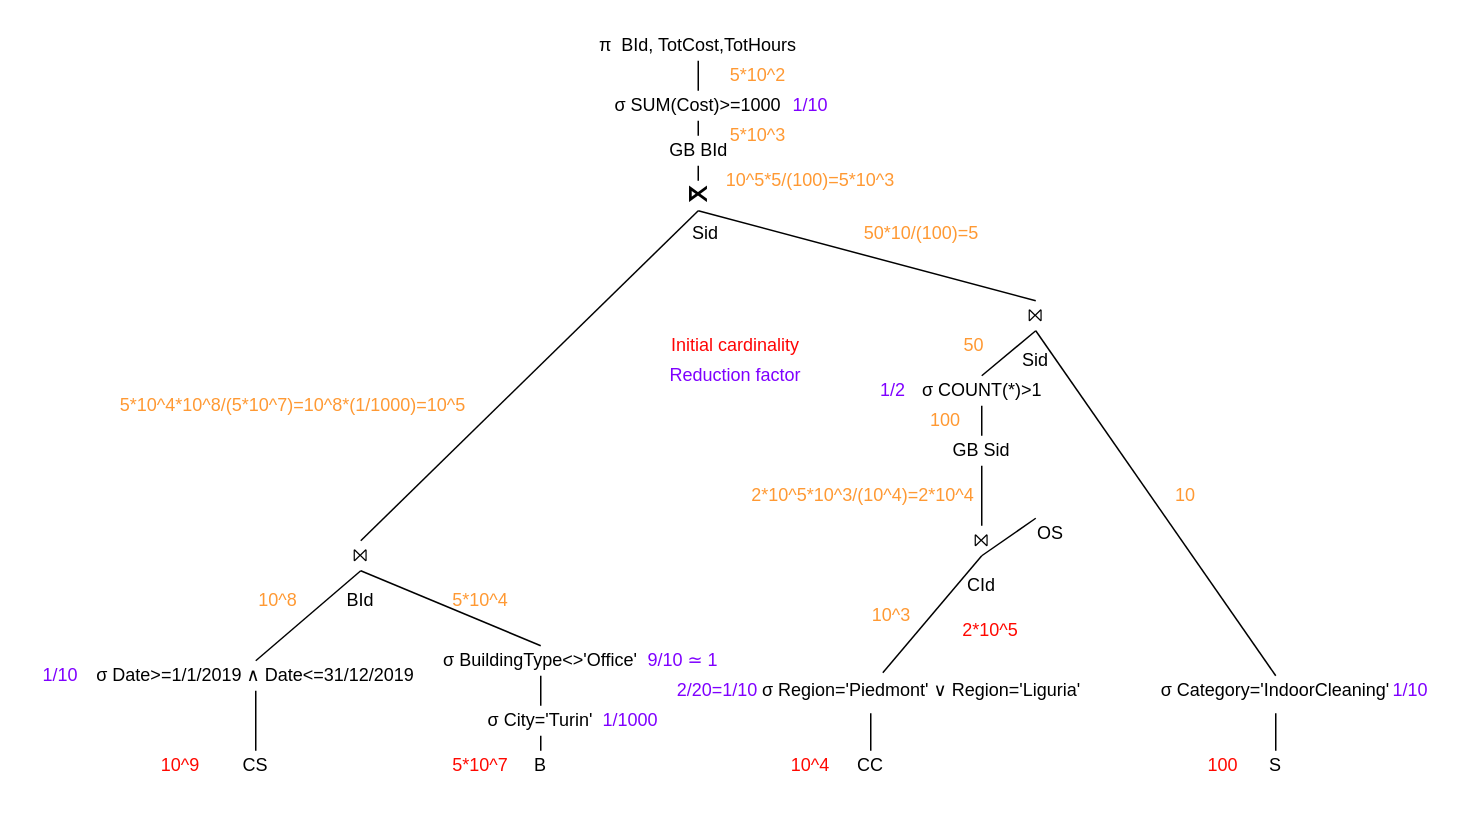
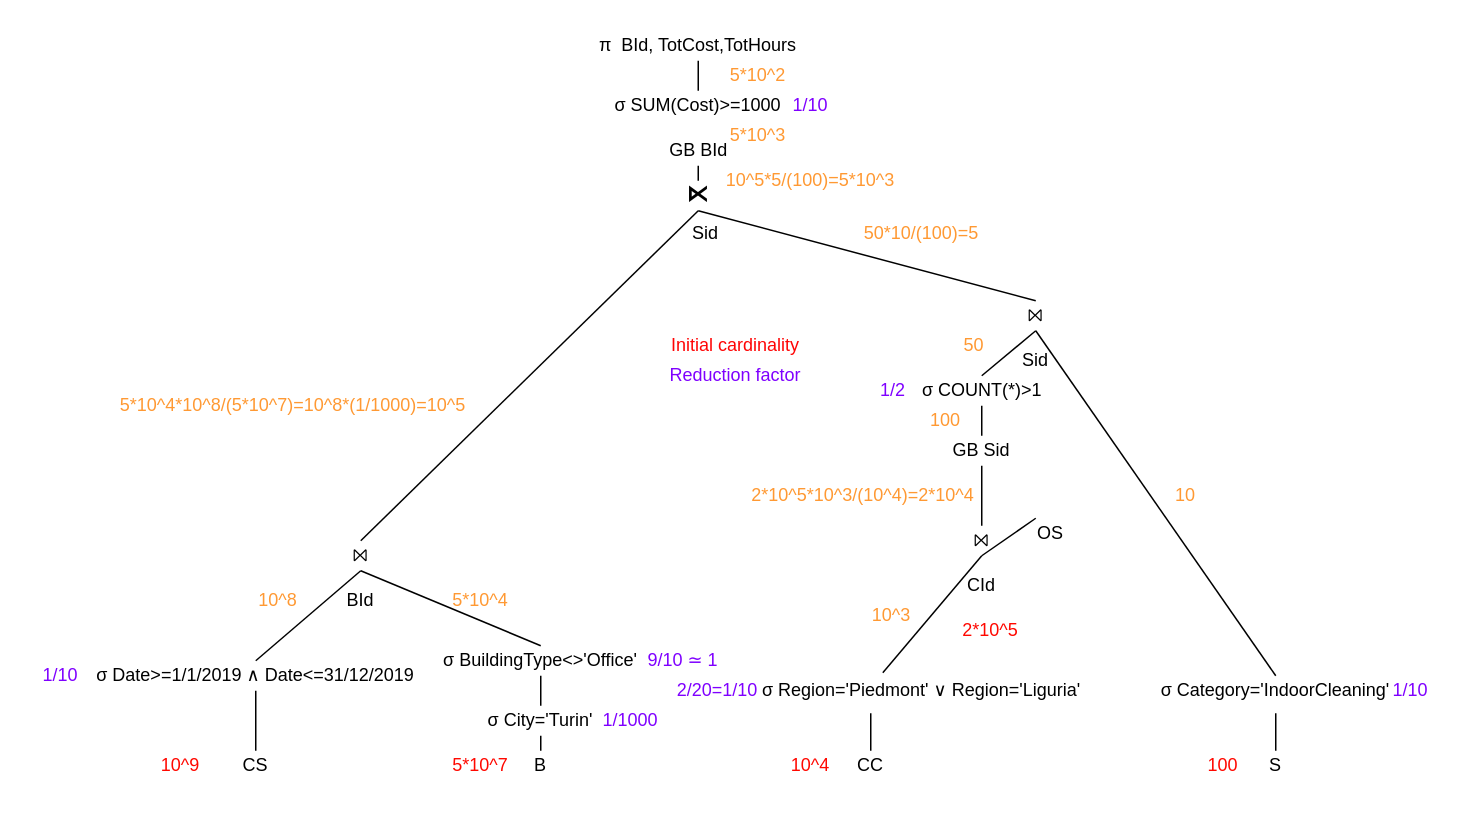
  <mxCell id="0" />
  <mxCell id="1" parent="0" />
  <mxCell id="2" value="CC" style="text;html=1;strokeColor=none;fillColor=none;align=center;verticalAlign=middle;whiteSpace=wrap;rounded=0;" vertex="1" parent="1"><mxGeometry x="560" y="500" width="40" height="20" as="geometry" /></mxCell>
  <mxCell id="3" value="OS" style="text;html=1;strokeColor=none;fillColor=none;align=center;verticalAlign=middle;whiteSpace=wrap;rounded=0;" vertex="1" parent="1"><mxGeometry x="680" y="345" width="40" height="20" as="geometry" /></mxCell>
  <mxCell id="4" value="⨝" style="text;html=1;strokeColor=none;fillColor=none;align=center;verticalAlign=middle;whiteSpace=wrap;rounded=0;" vertex="1" parent="1"><mxGeometry x="634" y="350" width="40" height="20" as="geometry" /></mxCell>
  <mxCell id="5" value="" style="endArrow=none;html=1;exitX=0.382;exitY=-0.1;exitDx=0;exitDy=0;exitPerimeter=0;" edge="1" parent="1" source="8"><mxGeometry width="50" height="50" relative="1" as="geometry"><mxPoint x="600" y="410" as="sourcePoint" /><mxPoint x="654" y="370" as="targetPoint" /></mxGeometry></mxCell>
  <mxCell id="6" value="" style="endArrow=none;html=1;exitX=0.25;exitY=0;exitDx=0;exitDy=0;entryX=0.5;entryY=1;entryDx=0;entryDy=0;" edge="1" parent="1" source="3" target="4"><mxGeometry width="50" height="50" relative="1" as="geometry"><mxPoint x="630" y="420" as="sourcePoint" /><mxPoint x="664" y="380" as="targetPoint" /></mxGeometry></mxCell>
  <mxCell id="7" value="CId" style="text;html=1;strokeColor=none;fillColor=none;align=center;verticalAlign=middle;whiteSpace=wrap;rounded=0;" vertex="1" parent="1"><mxGeometry x="634" y="380" width="40" height="20" as="geometry" /></mxCell>
  <mxCell id="8" value="σ Region='Piedmont' ∨ Region='Liguria'" style="text;html=1;strokeColor=none;fillColor=none;align=center;verticalAlign=middle;whiteSpace=wrap;rounded=0;" vertex="1" parent="1"><mxGeometry x="504" y="450" width="220" height="20" as="geometry" /></mxCell>
  <mxCell id="9" value="" style="endArrow=none;html=1;entryX=0.5;entryY=0;entryDx=0;entryDy=0;" edge="1" parent="1" target="2"><mxGeometry width="50" height="50" relative="1" as="geometry"><mxPoint x="580" y="475" as="sourcePoint" /><mxPoint x="590" y="510" as="targetPoint" /></mxGeometry></mxCell>
  <mxCell id="10" value="S" style="text;html=1;strokeColor=none;fillColor=none;align=center;verticalAlign=middle;whiteSpace=wrap;rounded=0;" vertex="1" parent="1"><mxGeometry x="830" y="500" width="40" height="20" as="geometry" /></mxCell>
  <mxCell id="11" value="" style="endArrow=none;html=1;entryX=0.5;entryY=0;entryDx=0;entryDy=0;" edge="1" parent="1"><mxGeometry width="50" height="50" relative="1" as="geometry"><mxPoint x="850" y="475" as="sourcePoint" /><mxPoint x="850" y="500" as="targetPoint" /><Array as="points" /></mxGeometry></mxCell>
  <mxCell id="12" value="σ Category='IndoorCleaning'" style="text;html=1;strokeColor=none;fillColor=none;align=center;verticalAlign=middle;whiteSpace=wrap;rounded=0;" vertex="1" parent="1"><mxGeometry x="740" y="450" width="220" height="20" as="geometry" /></mxCell>
  <mxCell id="13" value="⨝" style="text;html=1;strokeColor=none;fillColor=none;align=center;verticalAlign=middle;whiteSpace=wrap;rounded=0;" vertex="1" parent="1"><mxGeometry x="670" y="200" width="40" height="20" as="geometry" /></mxCell>
  <mxCell id="14" value="Sid" style="text;html=1;strokeColor=none;fillColor=none;align=center;verticalAlign=middle;whiteSpace=wrap;rounded=0;" vertex="1" parent="1"><mxGeometry x="670" y="230" width="40" height="20" as="geometry" /></mxCell>
  <mxCell id="15" value="GB Sid" style="text;html=1;strokeColor=none;fillColor=none;align=center;verticalAlign=middle;whiteSpace=wrap;rounded=0;" vertex="1" parent="1"><mxGeometry x="629" y="290" width="50" height="20" as="geometry" /></mxCell>
  <mxCell id="16" value="Sid" style="text;html=1;strokeColor=none;fillColor=none;align=center;verticalAlign=middle;whiteSpace=wrap;rounded=0;" vertex="1" parent="1"><mxGeometry x="450" y="145" width="40" height="20" as="geometry" /></mxCell>
  <mxCell id="17" value="CS" style="text;html=1;strokeColor=none;fillColor=none;align=center;verticalAlign=middle;whiteSpace=wrap;rounded=0;" vertex="1" parent="1"><mxGeometry x="150" y="500" width="40" height="20" as="geometry" /></mxCell>
  <mxCell id="18" value="B" style="text;html=1;strokeColor=none;fillColor=none;align=center;verticalAlign=middle;whiteSpace=wrap;rounded=0;" vertex="1" parent="1"><mxGeometry x="340" y="500" width="40" height="20" as="geometry" /></mxCell>
  <mxCell id="19" value="σ Date&amp;gt;=1/1/2019 ∧ Date&amp;lt;=31/12/2019" style="text;html=1;strokeColor=none;fillColor=none;align=center;verticalAlign=middle;whiteSpace=wrap;rounded=0;" vertex="1" parent="1"><mxGeometry x="60" y="440" width="220" height="20" as="geometry" /></mxCell>
  <mxCell id="20" value="σ BuildingType&amp;lt;&amp;gt;'Office'" style="text;html=1;strokeColor=none;fillColor=none;align=center;verticalAlign=middle;whiteSpace=wrap;rounded=0;" vertex="1" parent="1"><mxGeometry x="290" y="430" width="140" height="20" as="geometry" /></mxCell>
  <mxCell id="21" value="σ City='Turin'" style="text;html=1;strokeColor=none;fillColor=none;align=center;verticalAlign=middle;whiteSpace=wrap;rounded=0;" vertex="1" parent="1"><mxGeometry x="290" y="470" width="140" height="20" as="geometry" /></mxCell>
  <mxCell id="22" value="⨝" style="text;html=1;strokeColor=none;fillColor=none;align=center;verticalAlign=middle;whiteSpace=wrap;rounded=0;" vertex="1" parent="1"><mxGeometry x="220" y="360" width="40" height="20" as="geometry" /></mxCell>
  <mxCell id="23" value="" style="endArrow=none;html=1;exitX=0.5;exitY=0;exitDx=0;exitDy=0;entryX=0.5;entryY=1;entryDx=0;entryDy=0;" edge="1" parent="1" source="33" target="34"><mxGeometry width="50" height="50" relative="1" as="geometry"><mxPoint x="430" y="340" as="sourcePoint" /><mxPoint x="480" y="290" as="targetPoint" /></mxGeometry></mxCell>
  <mxCell id="24" value="" style="endArrow=none;html=1;exitX=0.5;exitY=0;exitDx=0;exitDy=0;entryX=0.5;entryY=1;entryDx=0;entryDy=0;" edge="1" parent="1" source="17" target="19"><mxGeometry width="50" height="50" relative="1" as="geometry"><mxPoint x="180" y="500" as="sourcePoint" /><mxPoint x="230" y="450" as="targetPoint" /></mxGeometry></mxCell>
  <mxCell id="25" value="" style="endArrow=none;html=1;exitX=0.5;exitY=0;exitDx=0;exitDy=0;entryX=0.5;entryY=1;entryDx=0;entryDy=0;" edge="1" parent="1" source="18" target="21"><mxGeometry width="50" height="50" relative="1" as="geometry"><mxPoint x="440" y="350" as="sourcePoint" /><mxPoint x="490" y="300" as="targetPoint" /></mxGeometry></mxCell>
  <mxCell id="26" value="" style="endArrow=none;html=1;exitX=0.5;exitY=0;exitDx=0;exitDy=0;entryX=0.5;entryY=1;entryDx=0;entryDy=0;" edge="1" parent="1" source="21" target="20"><mxGeometry width="50" height="50" relative="1" as="geometry"><mxPoint x="440" y="350" as="sourcePoint" /><mxPoint x="490" y="300" as="targetPoint" /></mxGeometry></mxCell>
  <mxCell id="27" value="" style="endArrow=none;html=1;exitX=0.5;exitY=0;exitDx=0;exitDy=0;entryX=0.5;entryY=1;entryDx=0;entryDy=0;" edge="1" parent="1" source="19" target="22"><mxGeometry width="50" height="50" relative="1" as="geometry"><mxPoint x="440" y="350" as="sourcePoint" /><mxPoint x="490" y="300" as="targetPoint" /></mxGeometry></mxCell>
  <mxCell id="28" value="" style="endArrow=none;html=1;exitX=0.5;exitY=0;exitDx=0;exitDy=0;entryX=0.5;entryY=1;entryDx=0;entryDy=0;" edge="1" parent="1" source="20" target="22"><mxGeometry width="50" height="50" relative="1" as="geometry"><mxPoint x="440" y="350" as="sourcePoint" /><mxPoint x="490" y="300" as="targetPoint" /></mxGeometry></mxCell>
  <mxCell id="29" value="BId" style="text;html=1;strokeColor=none;fillColor=none;align=center;verticalAlign=middle;whiteSpace=wrap;rounded=0;" vertex="1" parent="1"><mxGeometry x="220" y="390" width="40" height="20" as="geometry" /></mxCell>
  <mxCell id="30" value="&lt;h3 style=&quot;font-style: normal ; letter-spacing: normal ; text-indent: 0px ; text-transform: none ; word-spacing: 0px ; text-decoration: none ; margin: 0.3em 0px 0px ; padding-top: 0.5em ; padding-bottom: 0px ; overflow: hidden ; font-size: 1.2em ; line-height: 1.6 ; font-weight: bold ; font-family: sans-serif&quot;&gt;&lt;span class=&quot;mw-headline&quot; id=&quot;Semijoin_(⋉)(⋊)&quot;&gt;⋉&lt;/span&gt;&lt;/h3&gt;&lt;div&gt;&lt;span class=&quot;mw-headline&quot;&gt;&lt;br&gt;&lt;/span&gt;&lt;/div&gt;" style="text;html=1;strokeColor=none;fillColor=none;align=center;verticalAlign=middle;whiteSpace=wrap;rounded=0;" vertex="1" parent="1"><mxGeometry x="440" y="120" width="50" height="20" as="geometry" /></mxCell>
  <mxCell id="31" value="" style="endArrow=none;html=1;exitX=0.5;exitY=0;exitDx=0;exitDy=0;entryX=0.5;entryY=1;entryDx=0;entryDy=0;" edge="1" parent="1" source="22" target="30"><mxGeometry width="50" height="50" relative="1" as="geometry"><mxPoint x="440" y="350" as="sourcePoint" /><mxPoint x="490" y="300" as="targetPoint" /></mxGeometry></mxCell>
  <mxCell id="32" value="GB BId" style="text;html=1;strokeColor=none;fillColor=none;align=center;verticalAlign=middle;whiteSpace=wrap;rounded=0;" vertex="1" parent="1"><mxGeometry x="432.5" y="90" width="65" height="20" as="geometry" /></mxCell>
  <mxCell id="33" value="σ SUM(Cost)&amp;gt;=1000" style="text;html=1;strokeColor=none;fillColor=none;align=center;verticalAlign=middle;whiteSpace=wrap;rounded=0;" vertex="1" parent="1"><mxGeometry x="405" y="60" width="120" height="20" as="geometry" /></mxCell>
  <mxCell id="34" value="π &amp;nbsp;BId, TotCost,TotHours" style="text;html=1;strokeColor=none;fillColor=none;align=center;verticalAlign=middle;whiteSpace=wrap;rounded=0;" vertex="1" parent="1"><mxGeometry x="395" y="20" width="140" height="20" as="geometry" /></mxCell>
  <mxCell id="35" value="" style="endArrow=none;html=1;entryX=0.5;entryY=0;entryDx=0;entryDy=0;exitX=0.5;exitY=1;exitDx=0;exitDy=0;" edge="1" parent="1" source="32" target="30"><mxGeometry width="50" height="50" relative="1" as="geometry"><mxPoint x="440" y="350" as="sourcePoint" /><mxPoint x="490" y="300" as="targetPoint" /></mxGeometry></mxCell>
- <mxCell id="36" value="" style="endArrow=none;html=1;exitX=0.5;exitY=0;exitDx=0;exitDy=0;entryX=0.5;entryY=1;entryDx=0;entryDy=0;" edge="1" parent="1" source="32" target="33"><mxGeometry width="50" height="50" relative="1" as="geometry"><mxPoint x="440" y="350" as="sourcePoint" /><mxPoint x="490" y="300" as="targetPoint" /></mxGeometry></mxCell>
  <mxCell id="37" value="10^9" style="text;html=1;align=center;verticalAlign=middle;whiteSpace=wrap;rounded=0;fontColor=#FF0800;" vertex="1" parent="1"><mxGeometry x="100" y="500" width="40" height="20" as="geometry" /></mxCell>
  <mxCell id="38" value="5*10^7" style="text;html=1;align=center;verticalAlign=middle;whiteSpace=wrap;rounded=0;fontColor=#FF0800;" vertex="1" parent="1"><mxGeometry x="300" y="500" width="40" height="20" as="geometry" /></mxCell>
  <mxCell id="39" value="10^4" style="text;html=1;align=center;verticalAlign=middle;whiteSpace=wrap;rounded=0;fontColor=#FF0800;" vertex="1" parent="1"><mxGeometry x="520" y="500" width="40" height="20" as="geometry" /></mxCell>
  <mxCell id="40" value="2*10^5" style="text;html=1;align=center;verticalAlign=middle;whiteSpace=wrap;rounded=0;fontColor=#FF0800;" vertex="1" parent="1"><mxGeometry x="640" y="410" width="40" height="20" as="geometry" /></mxCell>
  <mxCell id="41" value="100" style="text;html=1;align=center;verticalAlign=middle;whiteSpace=wrap;rounded=0;fontColor=#FF0800;" vertex="1" parent="1"><mxGeometry x="794.5" y="500" width="40" height="20" as="geometry" /></mxCell>
  <mxCell id="42" value="1/10" style="text;html=1;align=center;verticalAlign=middle;whiteSpace=wrap;rounded=0;fontColor=#7F00FF;" vertex="1" parent="1"><mxGeometry x="20" y="440" width="40" height="20" as="geometry" /></mxCell>
  <mxCell id="43" value="1/1000" style="text;html=1;align=center;verticalAlign=middle;whiteSpace=wrap;rounded=0;fontColor=#7F00FF;" vertex="1" parent="1"><mxGeometry x="400" y="470" width="40" height="20" as="geometry" /></mxCell>
  <mxCell id="44" value="9/10 ≃ 1" style="text;html=1;align=center;verticalAlign=middle;whiteSpace=wrap;rounded=0;fontColor=#7F00FF;" vertex="1" parent="1"><mxGeometry x="430" y="430" width="50" height="20" as="geometry" /></mxCell>
  <mxCell id="45" value="2/20=1/10" style="text;html=1;align=center;verticalAlign=middle;whiteSpace=wrap;rounded=0;fontColor=#7F00FF;" vertex="1" parent="1"><mxGeometry x="457.5" y="450" width="40" height="20" as="geometry" /></mxCell>
  <mxCell id="46" value="1/10" style="text;html=1;align=center;verticalAlign=middle;whiteSpace=wrap;rounded=0;fontColor=#7F00FF;" vertex="1" parent="1"><mxGeometry x="920" y="450" width="40" height="20" as="geometry" /></mxCell>
  <mxCell id="47" value="1/10" style="text;html=1;align=center;verticalAlign=middle;whiteSpace=wrap;rounded=0;fontColor=#7F00FF;" vertex="1" parent="1"><mxGeometry x="515" y="60" width="50" height="20" as="geometry" /></mxCell>
  <mxCell id="48" value="Reduction factor" style="text;html=1;strokeColor=none;fillColor=none;align=center;verticalAlign=middle;whiteSpace=wrap;rounded=0;fontColor=#7F00FF;" vertex="1" parent="1"><mxGeometry x="445" y="240" width="90" height="20" as="geometry" /></mxCell>
  <mxCell id="49" value="&lt;font color=&quot;#ff0505&quot;&gt;Initial cardinality&lt;/font&gt;" style="text;html=1;strokeColor=none;fillColor=none;align=center;verticalAlign=middle;whiteSpace=wrap;rounded=0;fontColor=#7F00FF;" vertex="1" parent="1"><mxGeometry x="445" y="220" width="90" height="20" as="geometry" /></mxCell>
  <mxCell id="50" value="&lt;font color=&quot;#ff9933&quot;&gt;5*10^4&lt;/font&gt;" style="text;html=1;strokeColor=none;fillColor=none;align=center;verticalAlign=middle;whiteSpace=wrap;rounded=0;fontColor=#7F00FF;" vertex="1" parent="1"><mxGeometry x="265" y="390" width="110" height="20" as="geometry" /></mxCell>
  <mxCell id="51" value="&lt;font color=&quot;#ff9933&quot;&gt;10^8&lt;/font&gt;" style="text;html=1;strokeColor=none;fillColor=none;align=center;verticalAlign=middle;whiteSpace=wrap;rounded=0;fontColor=#7F00FF;" vertex="1" parent="1"><mxGeometry x="130" y="390" width="110" height="20" as="geometry" /></mxCell>
  <mxCell id="52" value="&lt;font color=&quot;#ff9933&quot;&gt;5*10^4*10^8/(5*10^7)=10^8*(1/1000)=10^5&lt;br&gt;&lt;/font&gt;" style="text;html=1;strokeColor=none;fillColor=none;align=center;verticalAlign=middle;whiteSpace=wrap;rounded=0;fontColor=#7F00FF;" vertex="1" parent="1"><mxGeometry x="70" y="260" width="250" height="20" as="geometry" /></mxCell>
  <mxCell id="53" value="&lt;font color=&quot;#ff9933&quot;&gt;10^3&lt;br&gt;&lt;/font&gt;" style="text;html=1;strokeColor=none;fillColor=none;align=center;verticalAlign=middle;whiteSpace=wrap;rounded=0;fontColor=#7F00FF;" vertex="1" parent="1"><mxGeometry x="534" y="400" width="120" height="20" as="geometry" /></mxCell>
  <mxCell id="54" value="&lt;font color=&quot;#ff9933&quot;&gt;2*10^5*10^3/(10^4)=2*10^4&lt;br&gt;&lt;/font&gt;" style="text;html=1;strokeColor=none;fillColor=none;align=center;verticalAlign=middle;whiteSpace=wrap;rounded=0;fontColor=#7F00FF;" vertex="1" parent="1"><mxGeometry x="490" y="320" width="170" height="20" as="geometry" /></mxCell>
  <mxCell id="55" value="&lt;font color=&quot;#ff9933&quot;&gt;10&lt;br&gt;&lt;/font&gt;" style="text;html=1;strokeColor=none;fillColor=none;align=center;verticalAlign=middle;whiteSpace=wrap;rounded=0;fontColor=#7F00FF;" vertex="1" parent="1"><mxGeometry x="730" y="320" width="120" height="20" as="geometry" /></mxCell>
  <mxCell id="56" value="&lt;font color=&quot;#ff9933&quot;&gt;10^5*5/(100)=5*10^3&lt;br&gt;&lt;/font&gt;" style="text;html=1;strokeColor=none;fillColor=none;align=center;verticalAlign=middle;whiteSpace=wrap;rounded=0;fontColor=#7F00FF;" vertex="1" parent="1"><mxGeometry x="460" y="110" width="160" height="20" as="geometry" /></mxCell>
  <mxCell id="57" value="&lt;font color=&quot;#ff9933&quot;&gt;5*10^3&lt;br&gt;&lt;/font&gt;" style="text;html=1;strokeColor=none;fillColor=none;align=center;verticalAlign=middle;whiteSpace=wrap;rounded=0;fontColor=#7F00FF;" vertex="1" parent="1"><mxGeometry x="445" y="80" width="120" height="20" as="geometry" /></mxCell>
  <mxCell id="58" value="&lt;font color=&quot;#ff9933&quot;&gt;5*10^2&lt;br&gt;&lt;/font&gt;" style="text;html=1;strokeColor=none;fillColor=none;align=center;verticalAlign=middle;whiteSpace=wrap;rounded=0;fontColor=#7F00FF;" vertex="1" parent="1"><mxGeometry x="445" y="40" width="120" height="20" as="geometry" /></mxCell>
  <mxCell id="59" value="" style="endArrow=none;html=1;exitX=0.5;exitY=0;exitDx=0;exitDy=0;entryX=0.5;entryY=1;entryDx=0;entryDy=0;" edge="1" parent="1" source="15" target="60"><mxGeometry width="50" height="50" relative="1" as="geometry"><mxPoint x="860" y="420" as="sourcePoint" /><mxPoint x="749" y="240" as="targetPoint" /><Array as="points" /></mxGeometry></mxCell>
  <mxCell id="60" value="σ COUNT(*)&amp;gt;1" style="text;html=1;strokeColor=none;fillColor=none;align=center;verticalAlign=middle;whiteSpace=wrap;rounded=0;" vertex="1" parent="1"><mxGeometry x="608.5" y="250" width="91" height="20" as="geometry" /></mxCell>
  <mxCell id="61" value="1/2" style="text;html=1;align=center;verticalAlign=middle;whiteSpace=wrap;rounded=0;fontColor=#7F00FF;" vertex="1" parent="1"><mxGeometry x="570" y="250" width="50" height="20" as="geometry" /></mxCell>
  <mxCell id="62" value="" style="endArrow=none;html=1;entryX=0.5;entryY=0;entryDx=0;entryDy=0;exitX=0.5;exitY=1;exitDx=0;exitDy=0;" edge="1" parent="1" source="13" target="12"><mxGeometry width="50" height="50" relative="1" as="geometry"><mxPoint x="700" y="420" as="sourcePoint" /><mxPoint x="664" y="380" as="targetPoint" /></mxGeometry></mxCell>
  <mxCell id="63" value="" style="endArrow=none;html=1;entryX=0.5;entryY=0;entryDx=0;entryDy=0;exitX=0.5;exitY=1;exitDx=0;exitDy=0;" edge="1" parent="1" source="15" target="4"><mxGeometry width="50" height="50" relative="1" as="geometry"><mxPoint x="700" y="230" as="sourcePoint" /><mxPoint x="860" y="460" as="targetPoint" /></mxGeometry></mxCell>
  <mxCell id="64" value="" style="endArrow=none;html=1;exitX=0.5;exitY=0;exitDx=0;exitDy=0;entryX=0.5;entryY=1;entryDx=0;entryDy=0;" edge="1" parent="1" source="60" target="13"><mxGeometry width="50" height="50" relative="1" as="geometry"><mxPoint x="664" y="300" as="sourcePoint" /><mxPoint x="664" y="280" as="targetPoint" /><Array as="points" /></mxGeometry></mxCell>
  <mxCell id="65" value="" style="endArrow=none;html=1;entryX=0.5;entryY=0;entryDx=0;entryDy=0;exitX=0.5;exitY=1;exitDx=0;exitDy=0;" edge="1" parent="1" source="30" target="13"><mxGeometry width="50" height="50" relative="1" as="geometry"><mxPoint x="700" y="230" as="sourcePoint" /><mxPoint x="860" y="460" as="targetPoint" /></mxGeometry></mxCell>
  <mxCell id="66" value="&lt;font color=&quot;#ff9933&quot;&gt;100&lt;br&gt;&lt;/font&gt;" style="text;html=1;strokeColor=none;fillColor=none;align=center;verticalAlign=middle;whiteSpace=wrap;rounded=0;fontColor=#7F00FF;" vertex="1" parent="1"><mxGeometry x="570" y="270" width="120" height="20" as="geometry" /></mxCell>
  <mxCell id="67" value="&lt;font color=&quot;#ff9933&quot;&gt;50&lt;br&gt;&lt;/font&gt;" style="text;html=1;strokeColor=none;fillColor=none;align=center;verticalAlign=middle;whiteSpace=wrap;rounded=0;fontColor=#7F00FF;" vertex="1" parent="1"><mxGeometry x="629" y="220" width="40" height="20" as="geometry" /></mxCell>
  <mxCell id="68" value="&lt;font color=&quot;#ff9933&quot;&gt;50*10/(100)=5&lt;br&gt;&lt;/font&gt;" style="text;html=1;strokeColor=none;fillColor=none;align=center;verticalAlign=middle;whiteSpace=wrap;rounded=0;fontColor=#7F00FF;" vertex="1" parent="1"><mxGeometry x="594" y="145" width="40" height="20" as="geometry" /></mxCell>
